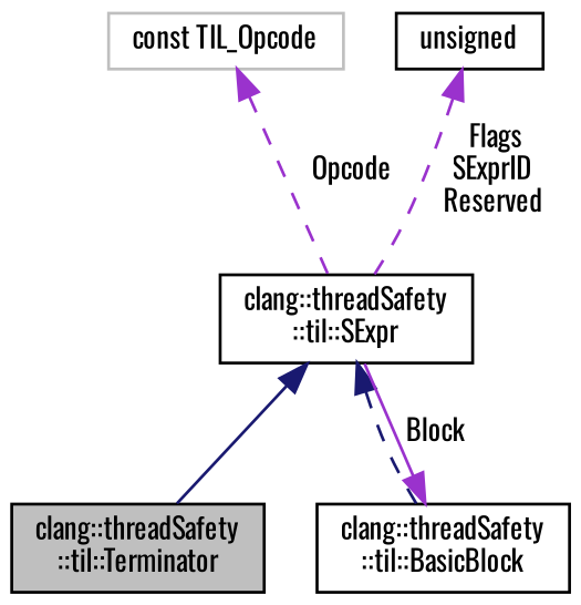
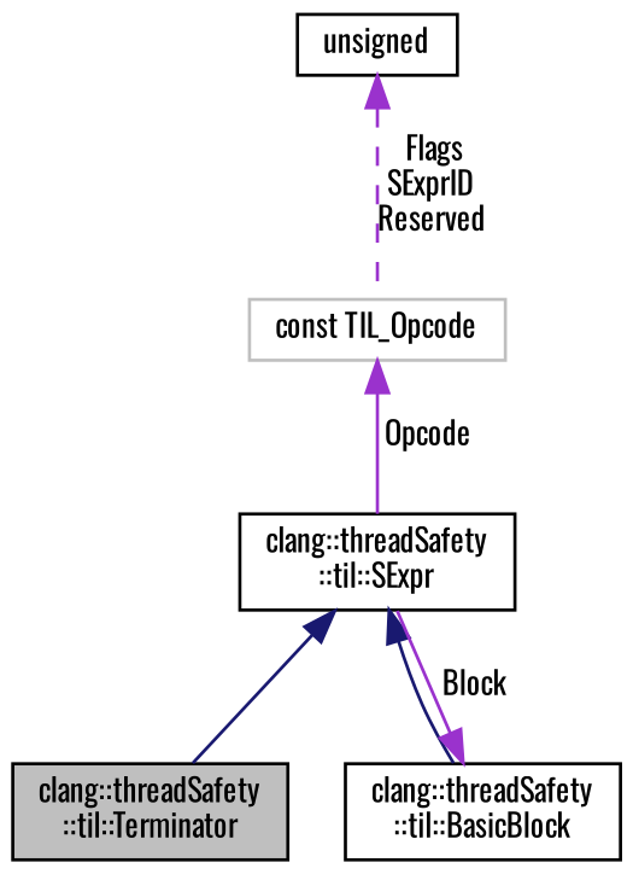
  digraph {
    fontname=Oswald
    node [color=black fontname=Oswald fontsize=10 shape=record]
    edge [color=darkorchid3 dir=back fontname=Oswald fontsize=10 labelfontname=Helvetica labelfontsize=10 style=solid]
    n1 [fillcolor=grey75 fontcolor=black height=0.2 label="clang::threadSafety\l::til::Terminator" style=filled width=0.4]
    n2 [height=0.2 label="clang::threadSafety\l::til::SExpr" width=0.4]
    n3 [height=0.2 label="clang::threadSafety\l::til::BasicBlock" width=0.4]
    n4 [color=grey75 height=0.2 label="const TIL_Opcode" width=0.4]
    n5 [height=0.2 label=unsigned width=0.4]
    n2 -> n1 [color=midnightblue]
-   n2 -> n3 [color=midnightblue style=dashed]
+   n2 -> n3 [color=midnightblue]
    n3 -> n2 [label=" Block"]
-   n4 -> n2 [label=" Opcode" style=dashed]
-   n5 -> n2 [label=" Flags\nSExprID\nReserved" style=dashed]
+   n4 -> n2 [label=" Opcode"]
+   n5 -> n4 [label=" Flags\nSExprID\nReserved" style=dashed]
  }
